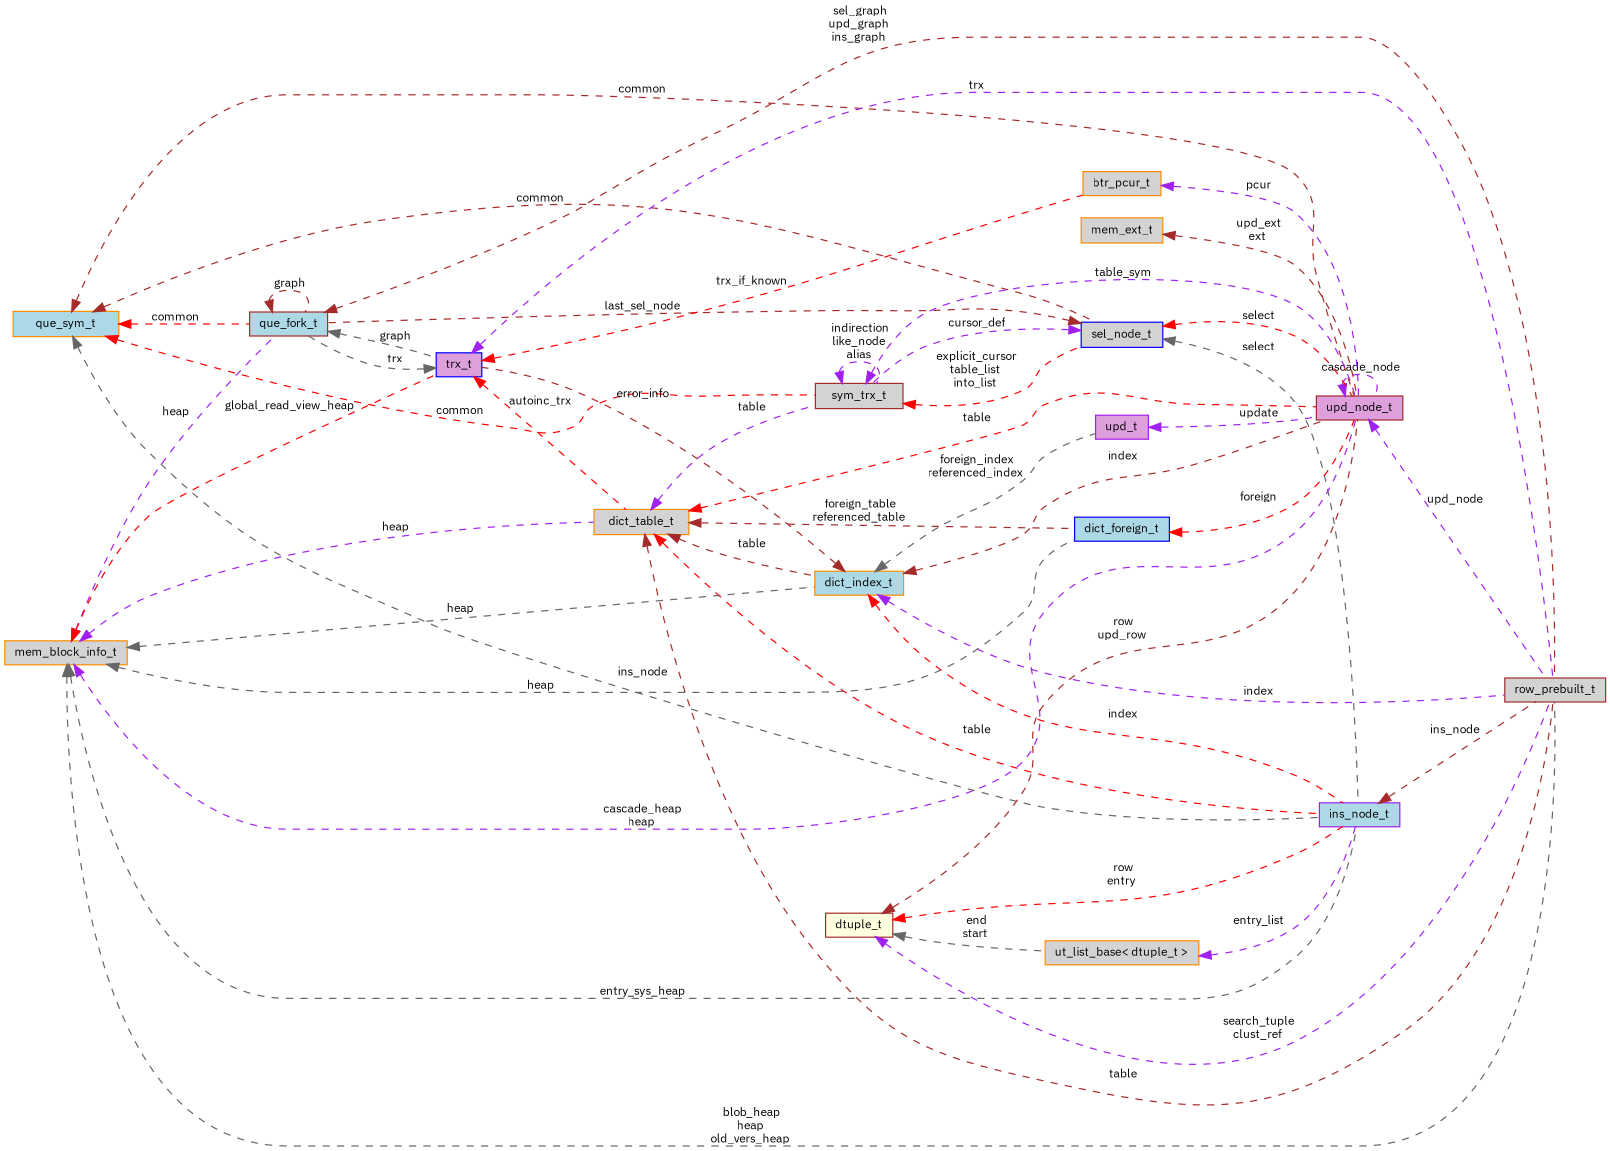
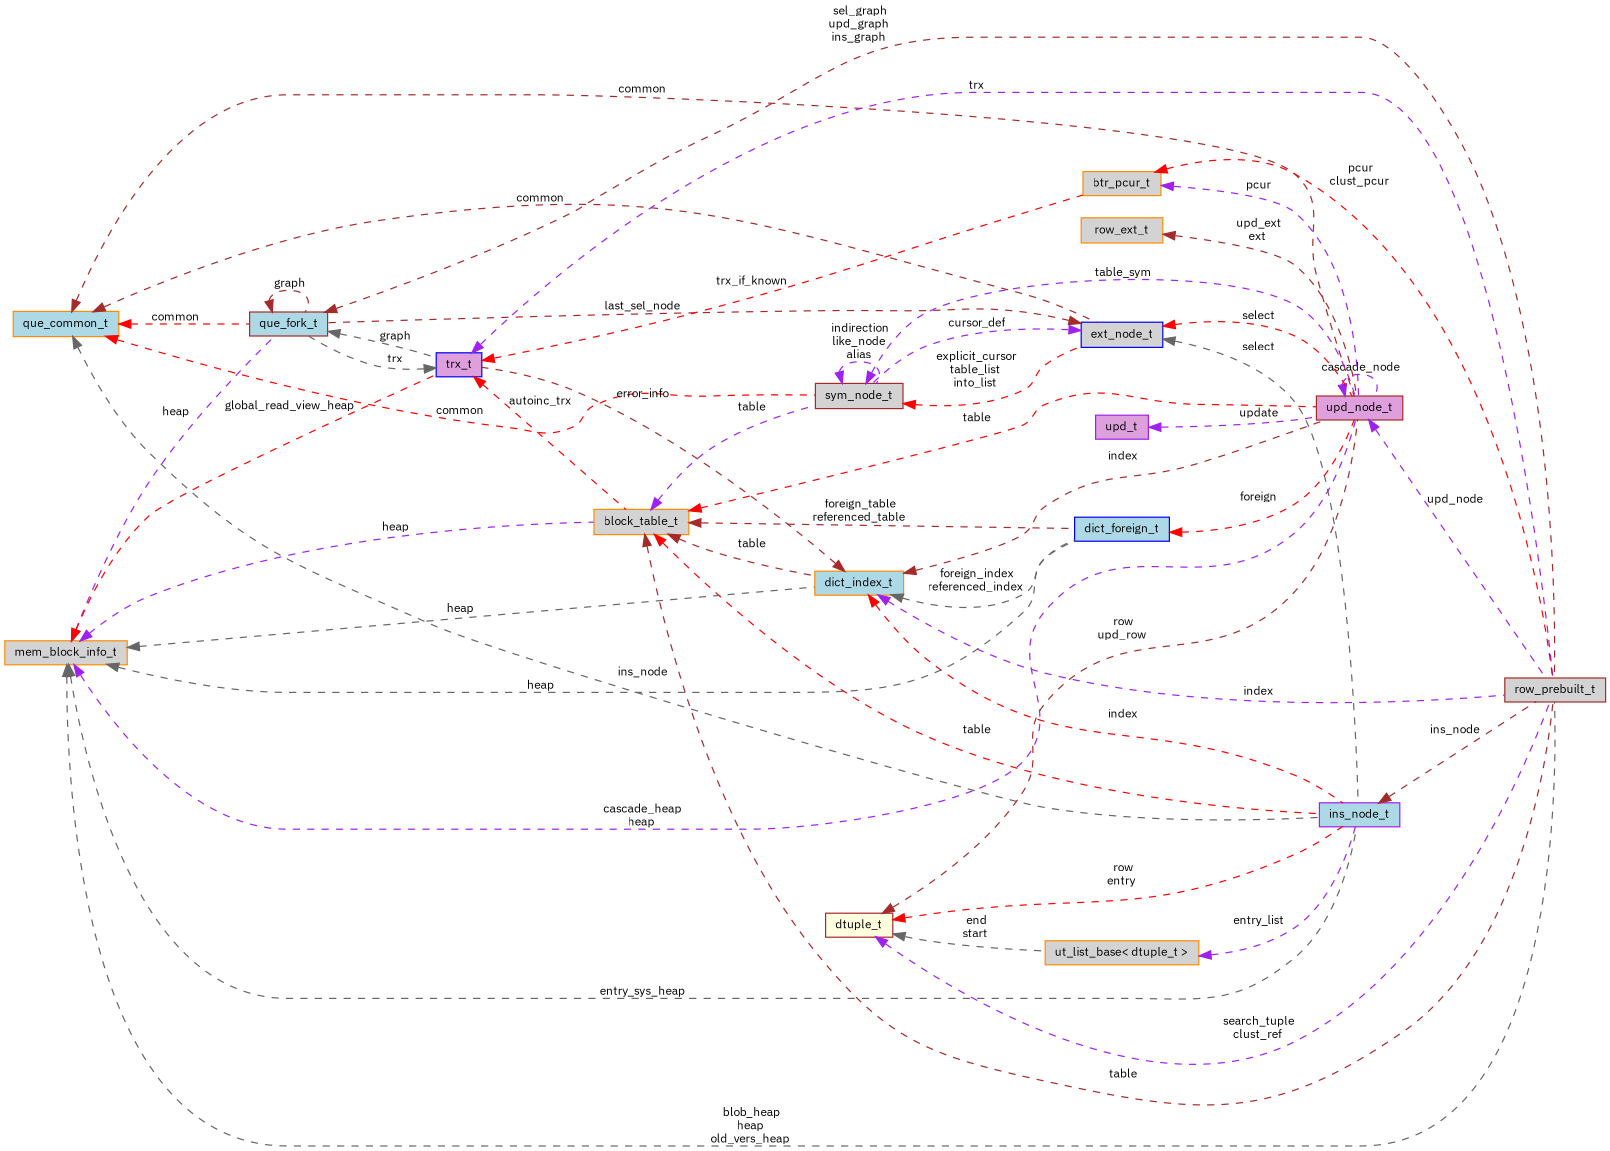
  digraph {
    fontname="IBM Plex Sans"
    rankdir=LR
    node [color=darkorange fillcolor=lightgrey fontname="IBM Plex Sans" fontsize=10 shape=record style=filled]
    edge [color=purple dir=back fontname="IBM Plex Sans" fontsize=10 labelfontname=FreeSans labelfontsize=10 style=dashed]
    n1 [color=brown fontcolor=black height=0.2 label=row_prebuilt_t width=0.4]
    n2 [color=brown fillcolor=plum height=0.2 label=upd_node_t width=0.4]
-   n3 [height=0.2 label=mem_ext_t width=0.4]
-   n4 [fillcolor=lightblue height=0.2 label=que_sym_t width=0.4]
+   n3 [height=0.2 label=row_ext_t width=0.4]
+   n4 [fillcolor=lightblue height=0.2 label=que_common_t width=0.4]
    n5 [color=brown fillcolor=lightblue height=0.2 label=que_fork_t width=0.4]
-   n6 [color=blue height=0.2 label=sel_node_t width=0.4]
-   n7 [color=brown height=0.2 label=sym_trx_t width=0.4]
+   n6 [color=blue height=0.2 label=ext_node_t width=0.4]
+   n7 [color=brown height=0.2 label=sym_node_t width=0.4]
    n8 [color=purple fillcolor=lightblue height=0.2 label=ins_node_t width=0.4]
    n9 [color=blue fillcolor=plum height=0.2 label=trx_t width=0.4]
    n10 [fillcolor=lightblue height=0.2 label=dict_index_t width=0.4]
    n11 [color=blue fillcolor=lightblue height=0.2 label=dict_foreign_t width=0.4]
-   n12 [height=0.2 label=dict_table_t width=0.4]
+   n12 [height=0.2 label=block_table_t width=0.4]
    n13 [height=0.2 label=btr_pcur_t width=0.4]
    n14 [height=0.2 label=mem_block_info_t width=0.4]
    n15 [color=purple fillcolor=plum height=0.2 label=upd_t width=0.4]
    n16 [color=brown fillcolor=lightyellow height=0.2 label=dtuple_t width=0.4]
    n17 [height=0.2 label="ut_list_base\< dtuple_t \>" width=0.4]
    n2 -> n1 [label=" upd_node"]
    n2 -> n2 [label=" cascade_node"]
    n3 -> n2 [color=brown label=" upd_ext\next"]
    n4 -> n2 [color=brown label=" common"]
    n4 -> n5 [color=red label=" common"]
    n4 -> n6 [color=brown label=" common"]
    n4 -> n7 [color=red label=" common"]
    n4 -> n8 [color=gray40 label=" ins_node"]
    n5 -> n1 [color=brown label=" sel_graph\nupd_graph\nins_graph"]
    n5 -> n5 [color=brown label=" graph"]
    n5 -> n9 [color=gray40 label=" graph"]
    n6 -> n2 [color=red label=" select"]
    n6 -> n5 [color=brown label=" last_sel_node"]
    n6 -> n7 [label=" cursor_def"]
    n6 -> n8 [color=gray40 label=" select"]
    n7 -> n2 [label=" table_sym"]
    n7 -> n6 [color=red label=" explicit_cursor\ntable_list\ninto_list"]
    n7 -> n7 [label=" indirection\nlike_node\nalias"]
    n8 -> n1 [color=brown label=" ins_node"]
    n9 -> n1 [label=" trx"]
    n9 -> n5 [color=gray40 label=" trx"]
    n9 -> n12 [color=red label=" autoinc_trx"]
    n9 -> n13 [color=red label=" trx_if_known"]
    n10 -> n1 [label=" index"]
    n10 -> n2 [color=brown label=" index"]
    n10 -> n8 [color=red label=" index"]
    n10 -> n9 [color=brown label=" error_info"]
-   n10 -> n15 [color=gray40 label=" foreign_index\nreferenced_index"]
+   n10 -> n11 [color=gray40 label=" foreign_index\nreferenced_index"]
    n11 -> n2 [color=red label=" foreign"]
    n12 -> n1 [color=brown label=" table"]
    n12 -> n2 [color=red label=" table"]
    n12 -> n7 [label=" table"]
    n12 -> n8 [color=red label=" table"]
    n12 -> n10 [color=brown label=" table"]
    n12 -> n11 [color=brown label=" foreign_table\nreferenced_table"]
+   n13 -> n1 [color=red label=" pcur\nclust_pcur"]
    n13 -> n2 [label=" pcur"]
    n14 -> n1 [color=gray40 label=" blob_heap\nheap\nold_vers_heap"]
    n14 -> n2 [label=" cascade_heap\nheap"]
    n14 -> n5 [label=" heap"]
    n14 -> n8 [color=gray40 label=" entry_sys_heap"]
    n14 -> n9 [color=red label=" global_read_view_heap"]
    n14 -> n10 [color=gray40 label=" heap"]
    n14 -> n11 [color=gray40 label=" heap"]
    n14 -> n12 [label=" heap"]
    n15 -> n2 [label=" update"]
    n16 -> n1 [label=" search_tuple\nclust_ref"]
    n16 -> n2 [color=brown label=" row\nupd_row"]
    n16 -> n8 [color=red label=" row\nentry"]
    n16 -> n17 [color=gray40 label=" end\nstart"]
    n17 -> n8 [label=" entry_list"]
  }
